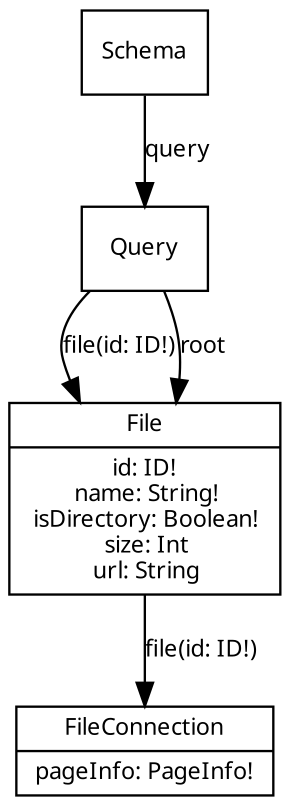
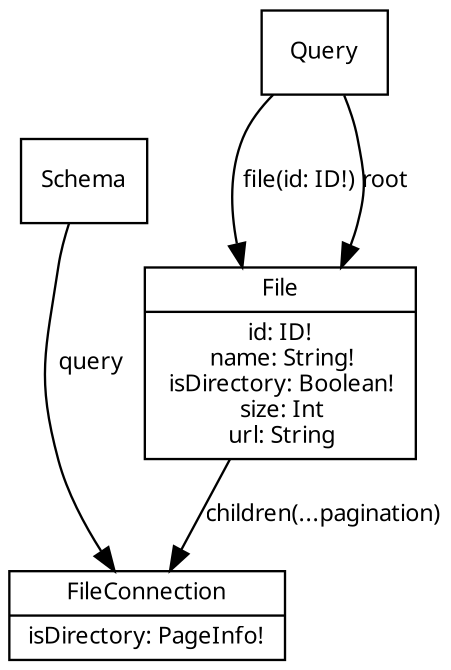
  digraph {
    fontname="Helvetica Neue"
    fontsize=10
    node [fontname="Helvetica Neue" fontsize=10 shape=record]
    edge [fontname="Helvetica Neue" fontsize=10 weight=0.1]
    Schema
    Query
    n3 [label="{File|id: ID!\n               name: String!\n               isDirectory: Boolean!\n               size: Int\n               url: String}"]
-   n4 [label=" {FileConnection|pageInfo: PageInfo!}"]
-   Schema -> Query [label=query]
+   n4 [label=" {FileConnection|isDirectory: PageInfo!}"]
+   Schema -> n4 [label=query]
    Query -> n3 [label="file(id: ID!)"]
    Query -> n3 [label=root]
-   n3 -> n4 [label="file(id: ID!)"]
+   n3 -> n4 [label="children(...pagination)"]
  }
